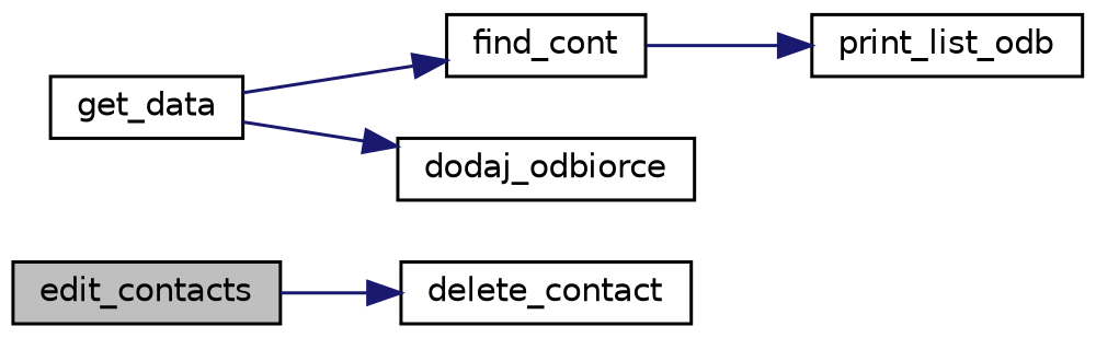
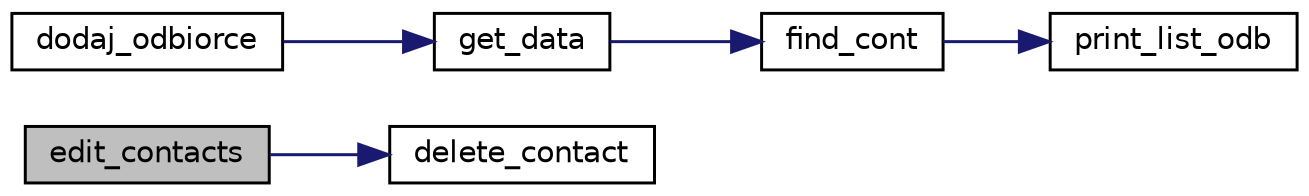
  digraph {
    rankdir=LR
    node [color=black fillcolor=white fontname=Helvetica fontsize=10 shape=record style=filled]
    edge [color=midnightblue fontname=Helvetica fontsize=10 labelfontname=Helvetica labelfontsize=10 style=solid]
    n1 [fillcolor=grey75 fontcolor=black height=0.2 label=edit_contacts width=0.4]
    n2 [height=0.2 label=delete_contact width=0.4]
    n3 [height=0.2 label=find_cont width=0.4]
    n4 [height=0.2 label=print_list_odb width=0.4]
    n5 [height=0.2 label=dodaj_odbiorce width=0.4]
    n6 [height=0.2 label=get_data width=0.4]
    n1 -> n2
    n3 -> n4
-   n6 -> n5
+   n5 -> n6
    n6 -> n3
  }
